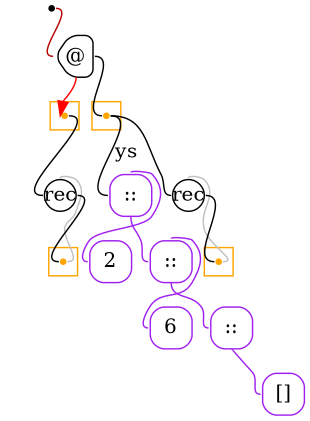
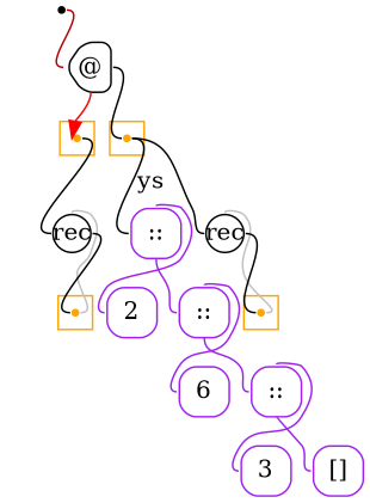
  digraph {
    labeldistance=0
    nodesep=.175
    rankdir=TB
    ranksep=.175
    node [color=purple fixedsize=true orientation=90 shape=square style=rounded]
    edge [arrowhead=none arrowtail=none color=purple headport=w tailport=e]
    ndcluster_nd366 [color=orange shape=point style=""]
    ndcluster_nd50 [color=orange shape=point style=""]
    ndcluster_nd99 [color=orange shape=point style=""]
    ndcluster_nd560 [color=orange shape=point style=""]
    nd1 [shape=point color="" orientation="" style=""]
    n6 [color="#000000" height=.4 label="@" shape=house width=.4]
    n7 [color="#000000" height=.3 label=rec shape=circle width=.3 orientation=""]
    n8 [height=.4 label=2 width=.4]
    n9 [height=.4 label=6 width=.4]
+   n10 [height=.4 label=3 width=.4]
    n11 [height=.4 label="[]" width=.4]
    n12 [height=.4 label="::" width=.4]
    n13 [height=.4 label="::" width=.4]
    n14 [height=.4 label="::" width=.4]
    n15 [color="#000000" height=.3 label=rec shape=circle width=.3 orientation=""]
    subgraph cluster_1 {
      color=orange
      style=fill
      ndcluster_nd366
    }
    subgraph cluster_2 {
      color=orange
      style=fill
      ndcluster_nd50
    }
    subgraph cluster_3 {
      color=orange
      style=fill
      ndcluster_nd99
    }
    subgraph cluster_4 {
      color=orange
      style=fill
      ndcluster_nd560
    }
    ndcluster_nd50 -> n7 [color=black]
    ndcluster_nd50 -> n14 [label=ys color=""]
    ndcluster_nd99 -> n15 [color=black]
    nd1 -> n6 [color="#b70000"]
    n6 -> ndcluster_nd50 [color=""]
    n6 -> ndcluster_nd99 [arrowhead=normal color=red tailport=s]
    n7 -> ndcluster_nd366 [color=grey dir=back headport=e tailport=n]
    n7 -> ndcluster_nd366 [color=""]
+   n12 -> n10 [tailport=n]
    n12 -> n11 [tailport=s]
    n13 -> n9 [tailport=n]
    n13 -> n12 [tailport=s]
    n14 -> n8 [tailport=n]
    n14 -> n13 [tailport=s]
    n15 -> ndcluster_nd560 [color=grey dir=back headport=e tailport=n]
    n15 -> ndcluster_nd560 [color=""]
  }
